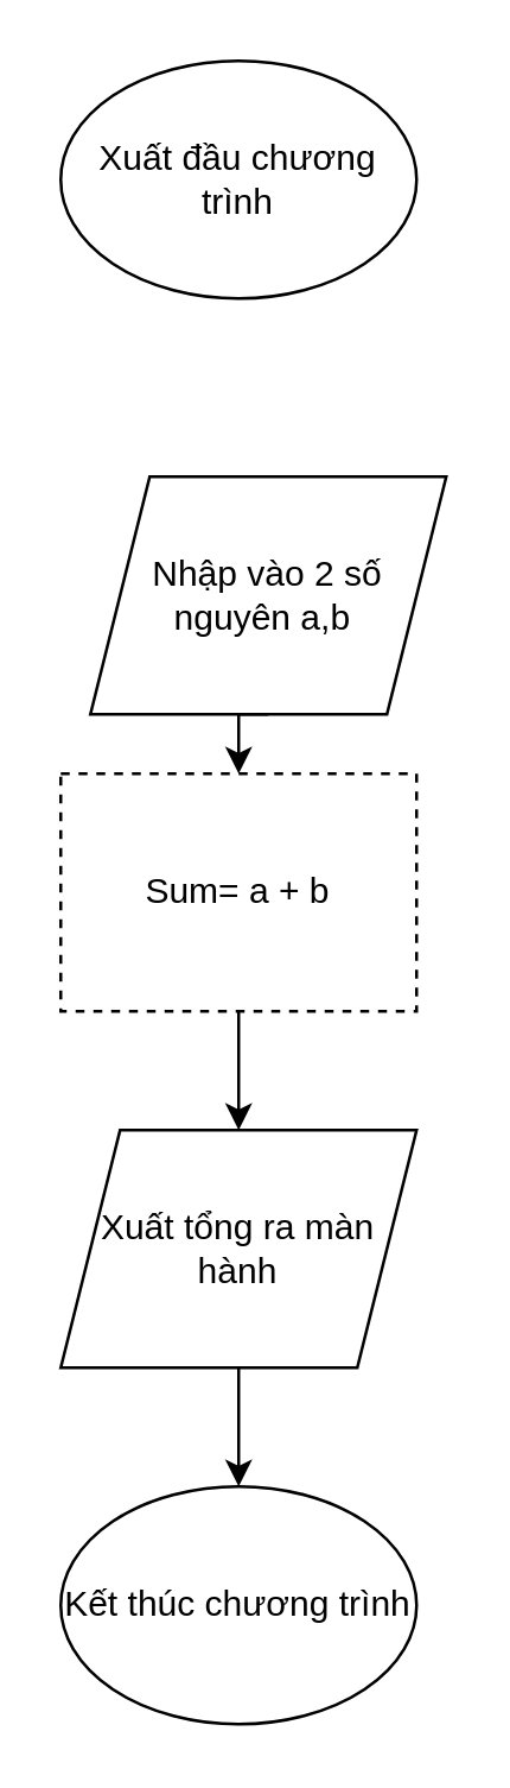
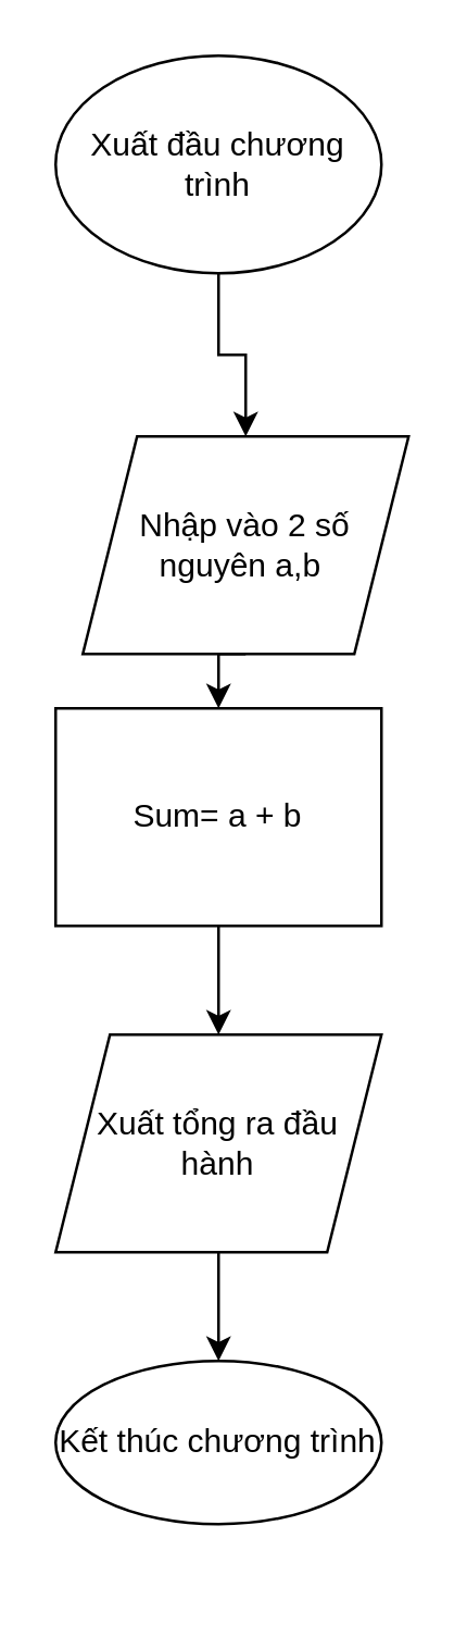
  <mxCell id="0" />
  <mxCell id="1" parent="0" />
+ <mxCell id="2" style="edgeStyle=orthogonalEdgeStyle;rounded=0;orthogonalLoop=1;jettySize=auto;html=1;exitX=0.5;exitY=1;exitDx=0;exitDy=0;entryX=0.5;entryY=0;entryDx=0;entryDy=0;" edge="1" parent="1" source="3" target="5"><mxGeometry relative="1" as="geometry" /></mxCell>
  <mxCell id="3" value="Xuất đầu chương trình" style="ellipse;whiteSpace=wrap;html=1;" vertex="1" parent="1"><mxGeometry x="20" y="20" width="120" height="80" as="geometry" /></mxCell>
  <mxCell id="4" style="edgeStyle=orthogonalEdgeStyle;rounded=0;orthogonalLoop=1;jettySize=auto;html=1;exitX=0.5;exitY=1;exitDx=0;exitDy=0;entryX=0.5;entryY=0;entryDx=0;entryDy=0;" edge="1" parent="1" source="5" target="7"><mxGeometry relative="1" as="geometry" /></mxCell>
  <mxCell id="5" value="Nhập vào 2 số nguyên a,b&amp;nbsp;" style="shape=parallelogram;perimeter=parallelogramPerimeter;whiteSpace=wrap;html=1;fixedSize=1;" vertex="1" parent="1"><mxGeometry x="30" y="160" width="120" height="80" as="geometry" /></mxCell>
  <mxCell id="6" style="edgeStyle=orthogonalEdgeStyle;rounded=0;orthogonalLoop=1;jettySize=auto;html=1;exitX=0.5;exitY=1;exitDx=0;exitDy=0;entryX=0.5;entryY=0;entryDx=0;entryDy=0;" edge="1" parent="1" source="7" target="9"><mxGeometry relative="1" as="geometry" /></mxCell>
- <mxCell id="7" value="Sum= a + b" style="rounded=0;whiteSpace=wrap;html=1;dashed=1;" vertex="1" parent="1"><mxGeometry x="20" y="260" width="120" height="80" as="geometry" /></mxCell>
+ <mxCell id="7" value="Sum= a + b" style="rounded=0;whiteSpace=wrap;html=1;" vertex="1" parent="1"><mxGeometry x="20" y="260" width="120" height="80" as="geometry" /></mxCell>
  <mxCell id="8" style="edgeStyle=orthogonalEdgeStyle;rounded=0;orthogonalLoop=1;jettySize=auto;html=1;exitX=0.5;exitY=1;exitDx=0;exitDy=0;" edge="1" parent="1" source="9" target="10"><mxGeometry relative="1" as="geometry" /></mxCell>
- <mxCell id="9" value="Xuất tổng ra màn hành" style="shape=parallelogram;perimeter=parallelogramPerimeter;whiteSpace=wrap;html=1;fixedSize=1;" vertex="1" parent="1"><mxGeometry x="20" y="380" width="120" height="80" as="geometry" /></mxCell>
- <mxCell id="10" value="Kết thúc chương trình" style="ellipse;whiteSpace=wrap;html=1;" vertex="1" parent="1"><mxGeometry x="20" y="500" width="120" height="80" as="geometry" /></mxCell>
+ <mxCell id="9" value="Xuất tổng ra đầu hành" style="shape=parallelogram;perimeter=parallelogramPerimeter;whiteSpace=wrap;html=1;fixedSize=1;" vertex="1" parent="1"><mxGeometry x="20" y="380" width="120" height="80" as="geometry" /></mxCell>
+ <mxCell id="10" value="Kết thúc chương trình" style="ellipse;whiteSpace=wrap;html=1;" vertex="1" parent="1"><mxGeometry x="20" y="500" width="120" height="60" as="geometry" /></mxCell>
